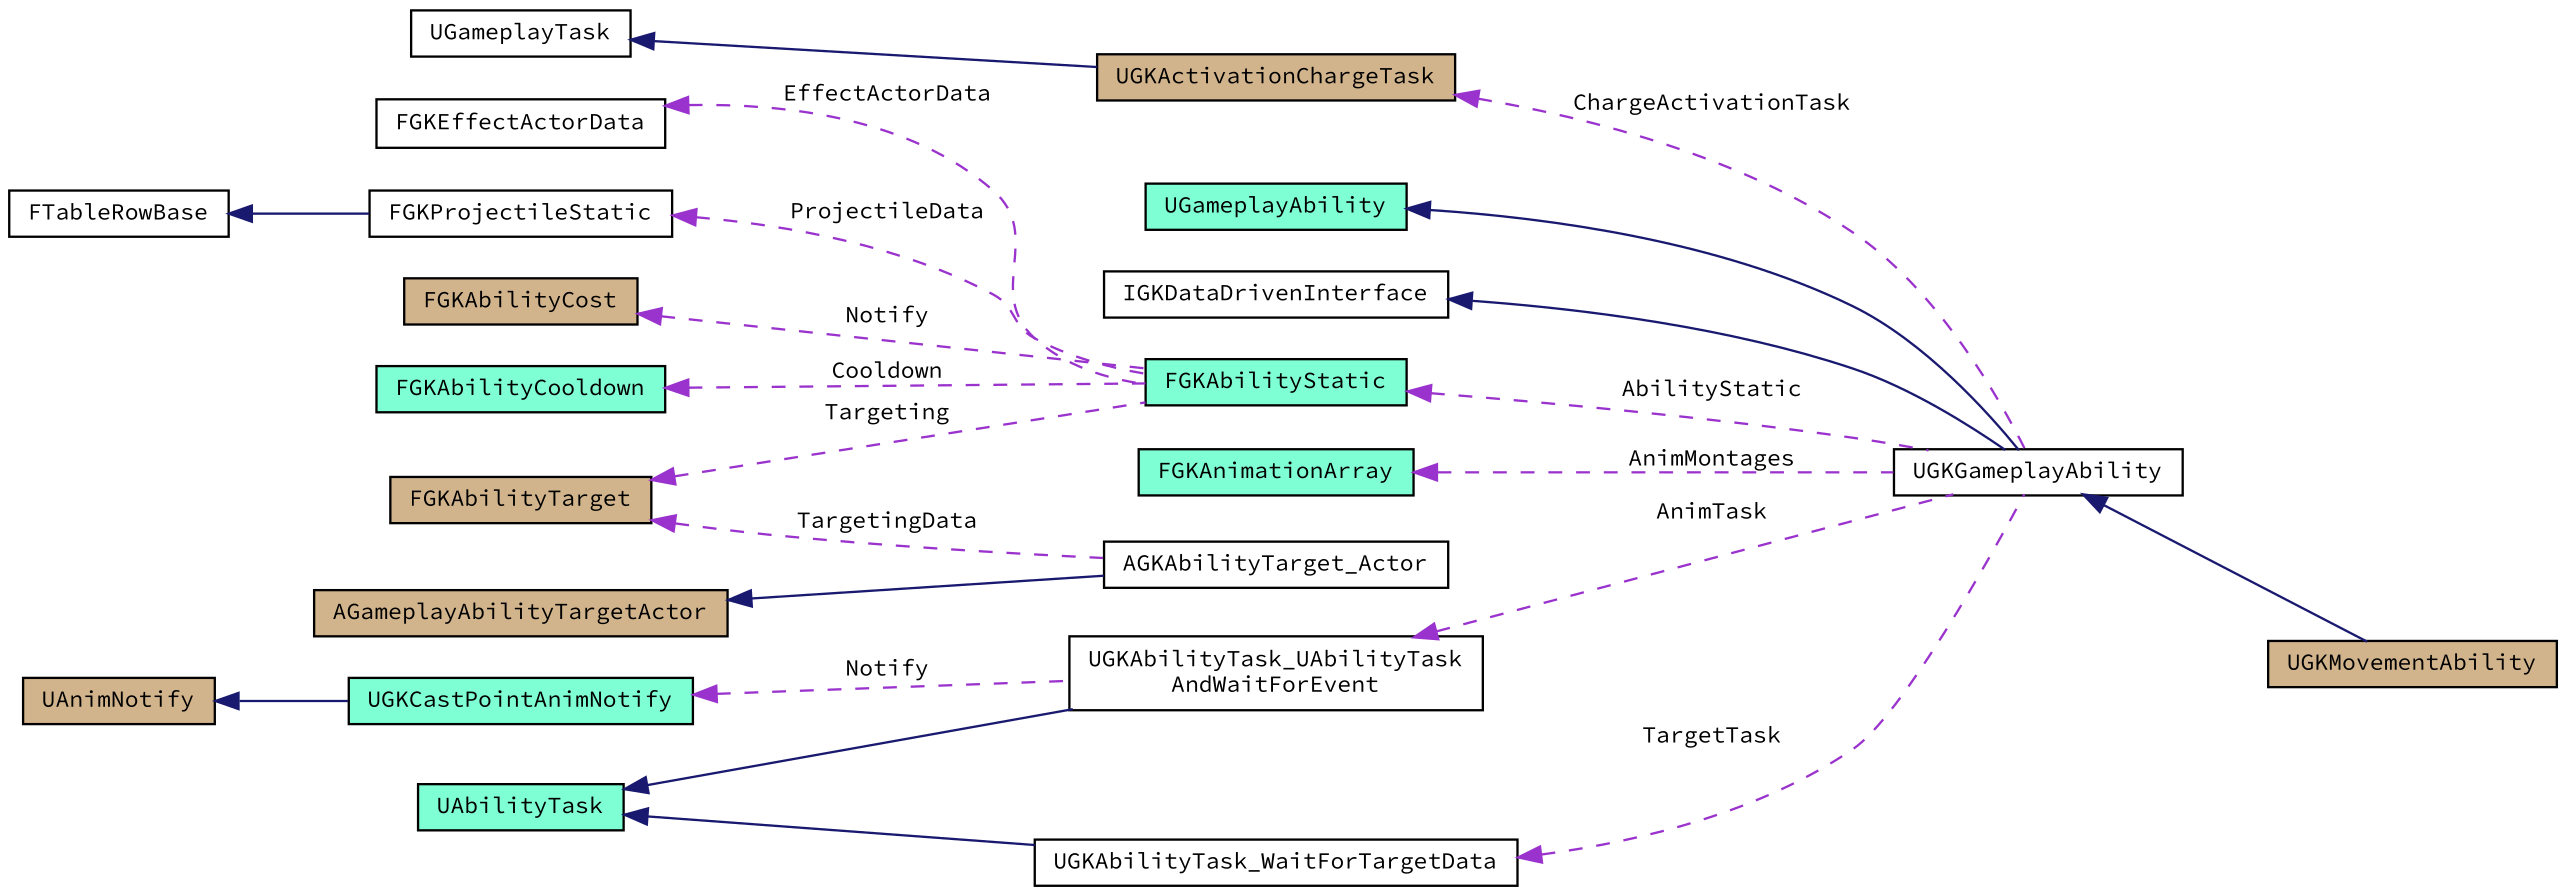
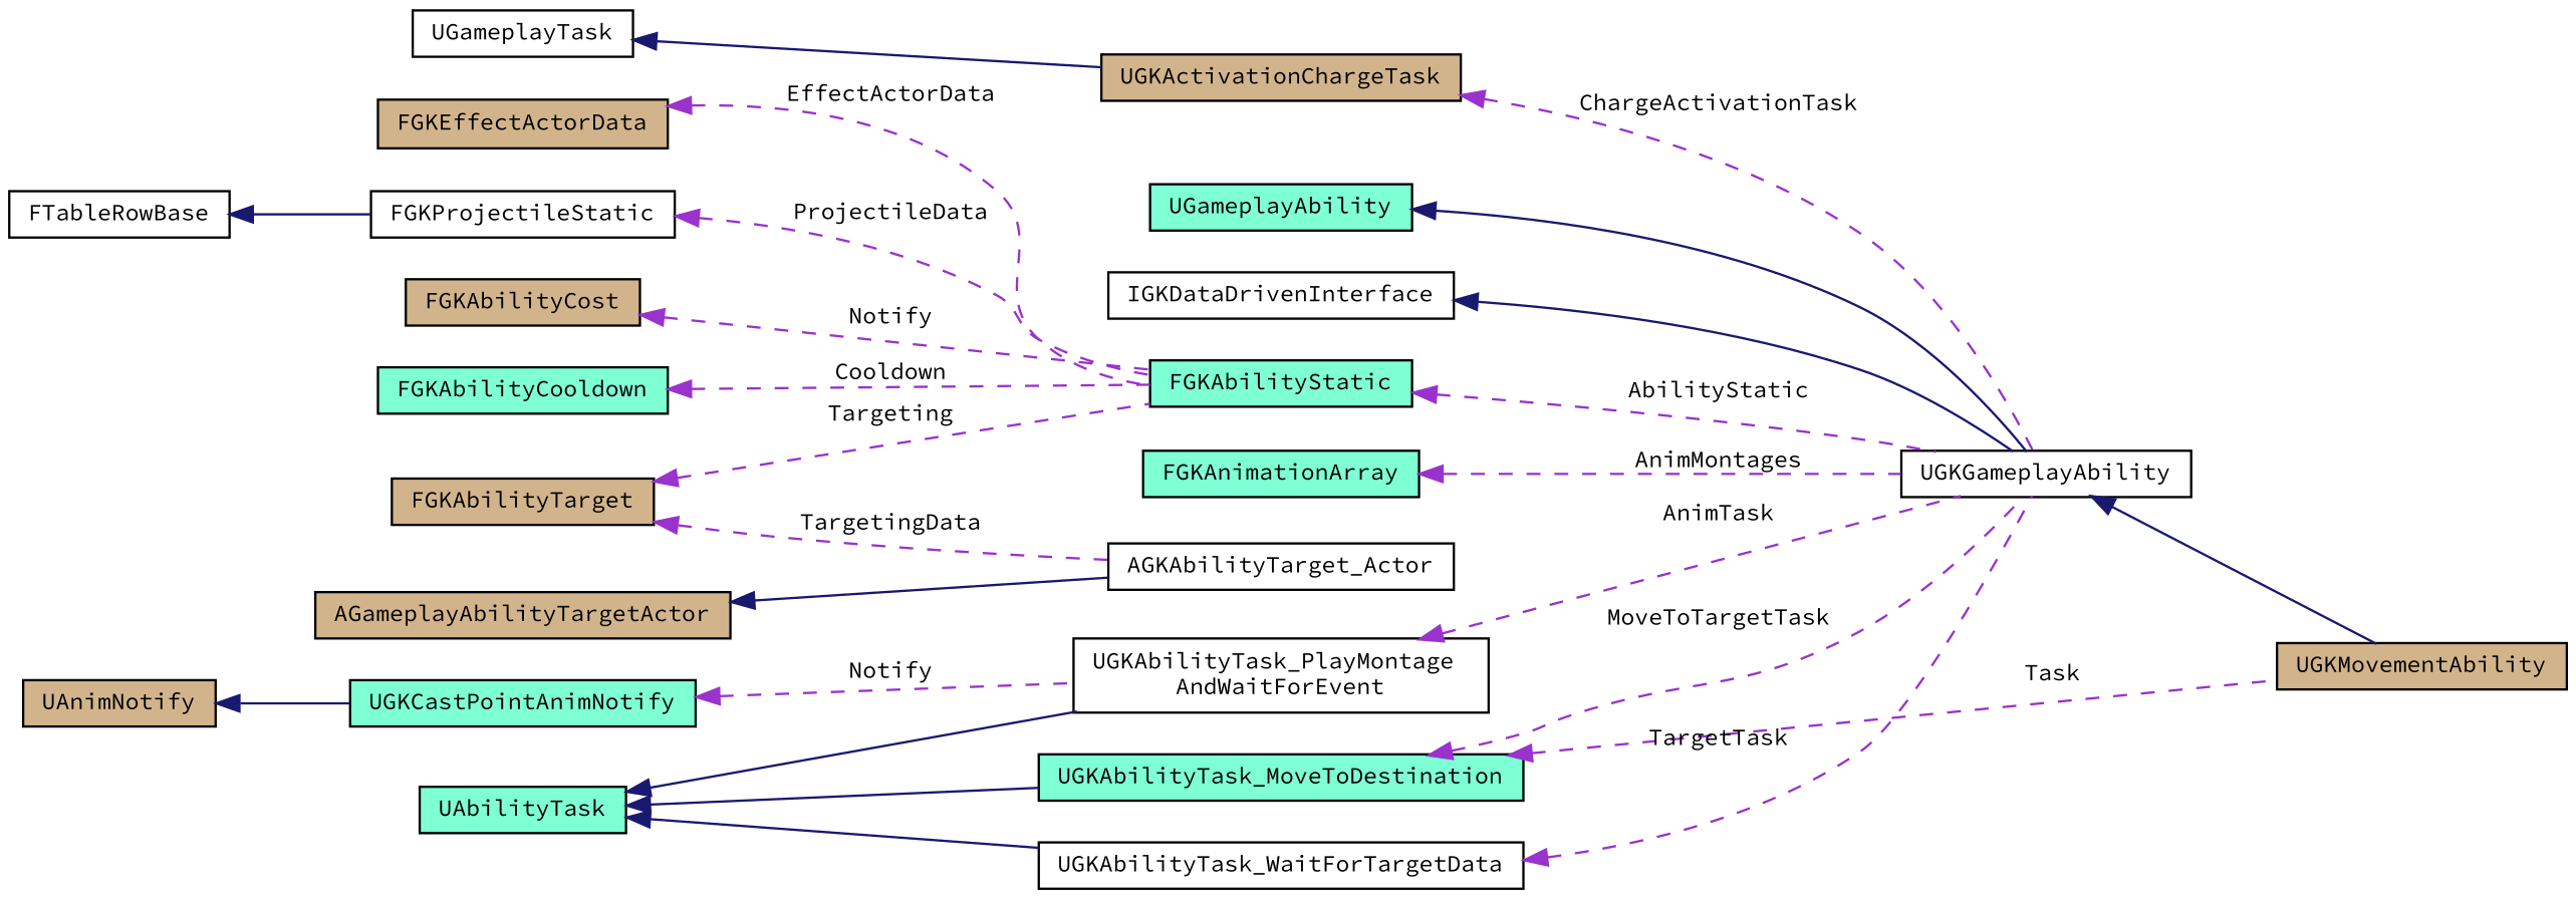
  digraph {
    fontname="Source Code Pro"
    rankdir=LR
    node [color=black fillcolor=white fontname="Source Code Pro" fontsize=10 shape=record style=filled]
    edge [color=darkorchid3 dir=back fontname="Source Code Pro" fontsize=10 labelfontname=Helvetica labelfontsize=10 style=dashed]
    n1 [fillcolor=tan fontcolor=black height=0.2 label=UGKMovementAbility width=0.4]
    n2 [height=0.2 label=UGKGameplayAbility width=0.4]
    n3 [fillcolor=aquamarine height=0.2 label=UGameplayAbility width=0.4]
    n4 [height=0.2 label=IGKDataDrivenInterface width=0.4]
    n5 [fillcolor=aquamarine height=0.2 label=FGKAbilityStatic width=0.4]
    n6 [height=0.2 label=FTableRowBase width=0.4]
    n7 [height=0.2 label=FGKProjectileStatic width=0.4]
    n8 [fillcolor=tan height=0.2 label=FGKAbilityCost width=0.4]
    n9 [fillcolor=aquamarine height=0.2 label=FGKAbilityCooldown width=0.4]
    n10 [fillcolor=tan height=0.2 label=FGKAbilityTarget width=0.4]
    n11 [height=0.2 label=AGKAbilityTarget_Actor width=0.4]
-   n12 [height=0.2 label=FGKEffectActorData width=0.4]
+   n12 [fillcolor=tan height=0.2 label=FGKEffectActorData width=0.4]
    n13 [fillcolor=aquamarine height=0.2 label=FGKAnimationArray width=0.4]
-   n14 [height=0.2 label="UGKAbilityTask_UAbilityTask\lAndWaitForEvent" width=0.4]
+   n14 [height=0.2 label="UGKAbilityTask_PlayMontage\lAndWaitForEvent" width=0.4]
    n15 [fillcolor=aquamarine height=0.2 label=UAbilityTask width=0.4]
+   n16 [fillcolor=aquamarine height=0.2 label=UGKAbilityTask_MoveToDestination width=0.4]
    n17 [height=0.2 label=UGKAbilityTask_WaitForTargetData width=0.4]
    n18 [fillcolor=aquamarine height=0.2 label=UGKCastPointAnimNotify width=0.4]
    n19 [fillcolor=tan height=0.2 label=UAnimNotify width=0.4]
    n20 [fillcolor=tan height=0.2 label=AGameplayAbilityTargetActor width=0.4]
    n21 [fillcolor=tan height=0.2 label=UGKActivationChargeTask width=0.4]
    n22 [height=0.2 label=UGameplayTask width=0.4]
    n2 -> n1 [color=midnightblue style=solid]
    n3 -> n2 [color=midnightblue style=solid]
    n4 -> n2 [color=midnightblue style=solid]
    n5 -> n2 [label=" AbilityStatic"]
    n6 -> n7 [color=midnightblue style=solid]
    n7 -> n5 [label=" ProjectileData"]
    n8 -> n5 [label=" Notify"]
    n9 -> n5 [label=" Cooldown"]
    n10 -> n5 [label=" Targeting"]
    n10 -> n11 [label=" TargetingData"]
    n12 -> n5 [label=" EffectActorData"]
    n13 -> n2 [label=" AnimMontages"]
    n14 -> n2 [label=" AnimTask"]
    n15 -> n14 [color=midnightblue style=solid]
+   n15 -> n16 [color=midnightblue style=solid]
    n15 -> n17 [color=midnightblue style=solid]
+   n16 -> n1 [label=" Task"]
+   n16 -> n2 [label=" MoveToTargetTask"]
    n17 -> n2 [label=" TargetTask"]
    n18 -> n14 [label=" Notify"]
    n19 -> n18 [color=midnightblue style=solid]
    n20 -> n11 [color=midnightblue style=solid]
    n21 -> n2 [label=" ChargeActivationTask"]
    n22 -> n21 [color=midnightblue style=solid]
  }
